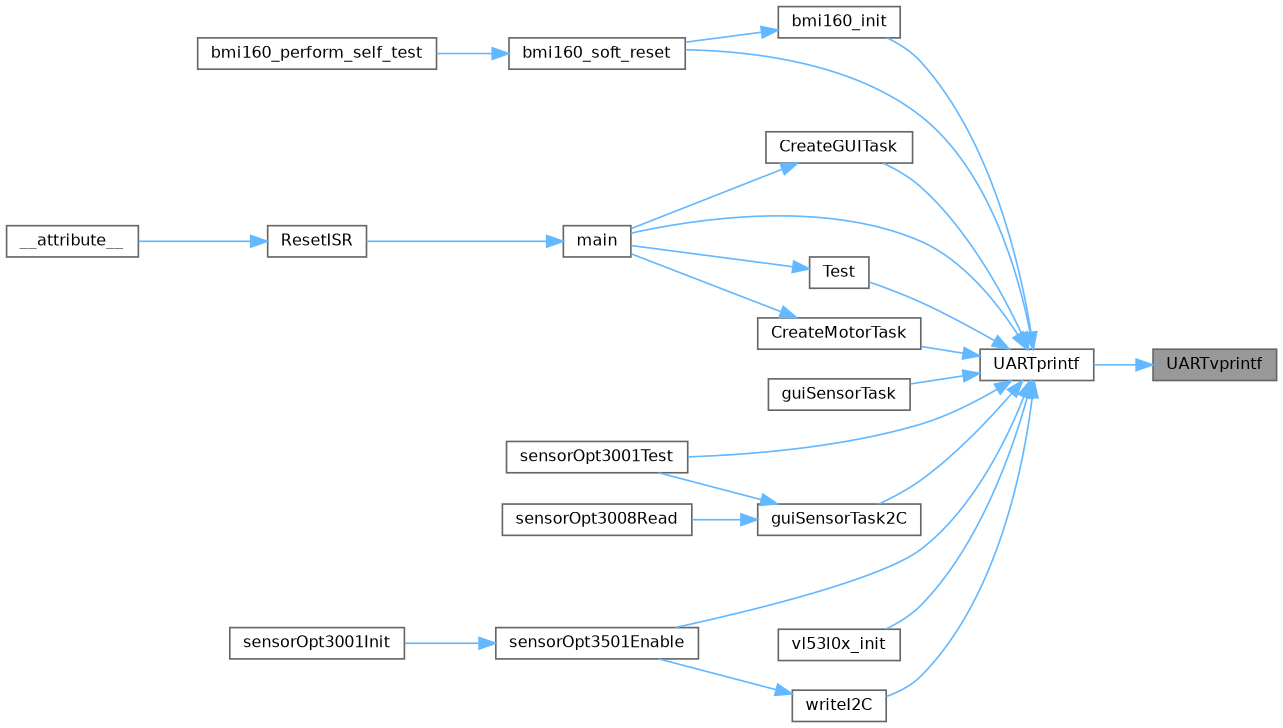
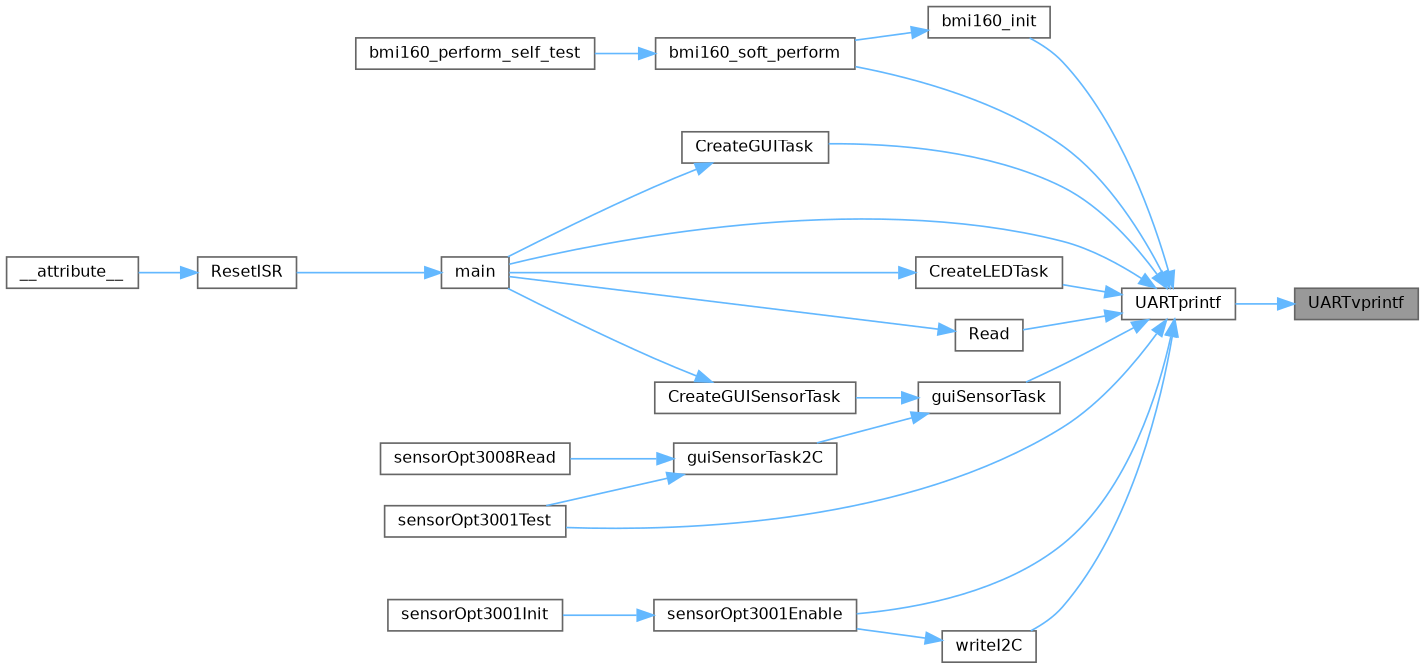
  digraph {
    fontname="DejaVu Sans"
    rankdir=RL
    node [color=grey40 fillcolor=white fontname="DejaVu Sans" fontsize=10 shape=box style=filled]
    edge [color=steelblue1 dir=back fontname="DejaVu Sans" fontsize=10 labelfontname=Helvetica labelfontsize=10 style=solid]
    n1 [color=gray40 fillcolor=grey60 fontcolor=black height=0.2 label=UARTvprintf width=0.4]
    n2 [height=0.2 label=UARTprintf width=0.4]
    n3 [height=0.2 label=bmi160_init width=0.4]
-   n4 [height=0.2 label=bmi160_soft_reset width=0.4]
+   n4 [height=0.2 label=bmi160_soft_perform width=0.4]
    n5 [height=0.2 label=CreateGUITask width=0.4]
    n6 [height=0.2 label=main width=0.4]
-   n7 [height=0.2 label=Test width=0.4]
-   n8 [height=0.2 label=CreateMotorTask width=0.4]
+   n7 [height=0.2 label=CreateLEDTask width=0.4]
+   n8 [height=0.2 label=Read width=0.4]
    n9 [height=0.2 label=guiSensorTask width=0.4]
    n10 [height=0.2 label=guiSensorTask2C width=0.4]
    n11 [height=0.2 label=sensorOpt3001Test width=0.4]
-   n12 [height=0.2 label=sensorOpt3501Enable width=0.4]
-   n13 [height=0.2 label=vl53l0x_init width=0.4]
+   n12 [height=0.2 label=sensorOpt3001Enable width=0.4]
    n14 [height=0.2 label=writeI2C width=0.4]
    n15 [height=0.2 label=bmi160_perform_self_test width=0.4]
    n16 [height=0.2 label=ResetISR width=0.4]
+   n17 [height=0.2 label=CreateGUISensorTask width=0.4]
    n18 [height=0.2 label=sensorOpt3008Read width=0.4]
    n19 [height=0.2 label=sensorOpt3001Init width=0.4]
    n20 [height=0.2 label=__attribute__ width=0.4]
    n1 -> n2
    n2 -> n3
    n2 -> n4
    n2 -> n5
    n2 -> n6
    n2 -> n7
    n2 -> n8
    n2 -> n9
-   n2 -> n10
+   n9 -> n10
    n2 -> n11
    n2 -> n12
-   n2 -> n13
    n2 -> n14
    n3 -> n4
    n4 -> n15
    n5 -> n6
    n6 -> n16
    n7 -> n6
    n8 -> n6
+   n9 -> n17
    n10 -> n11
    n10 -> n18
    n12 -> n19
    n14 -> n12
    n16 -> n20
+   n17 -> n6
  }
